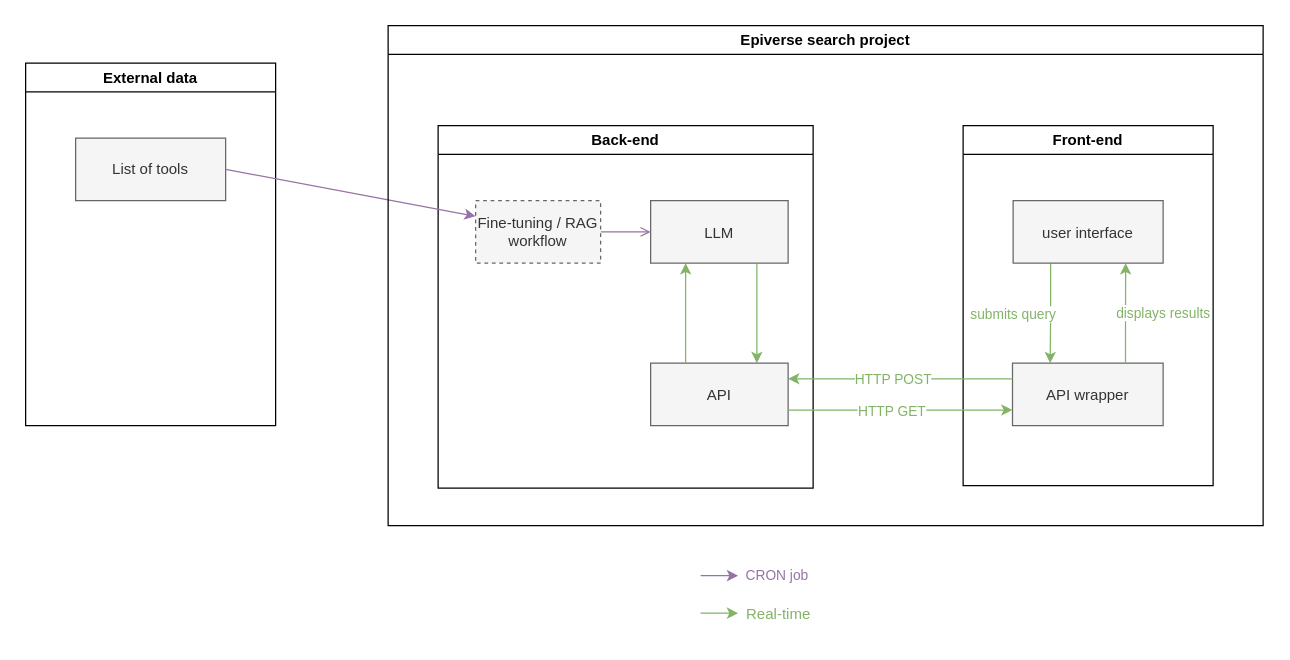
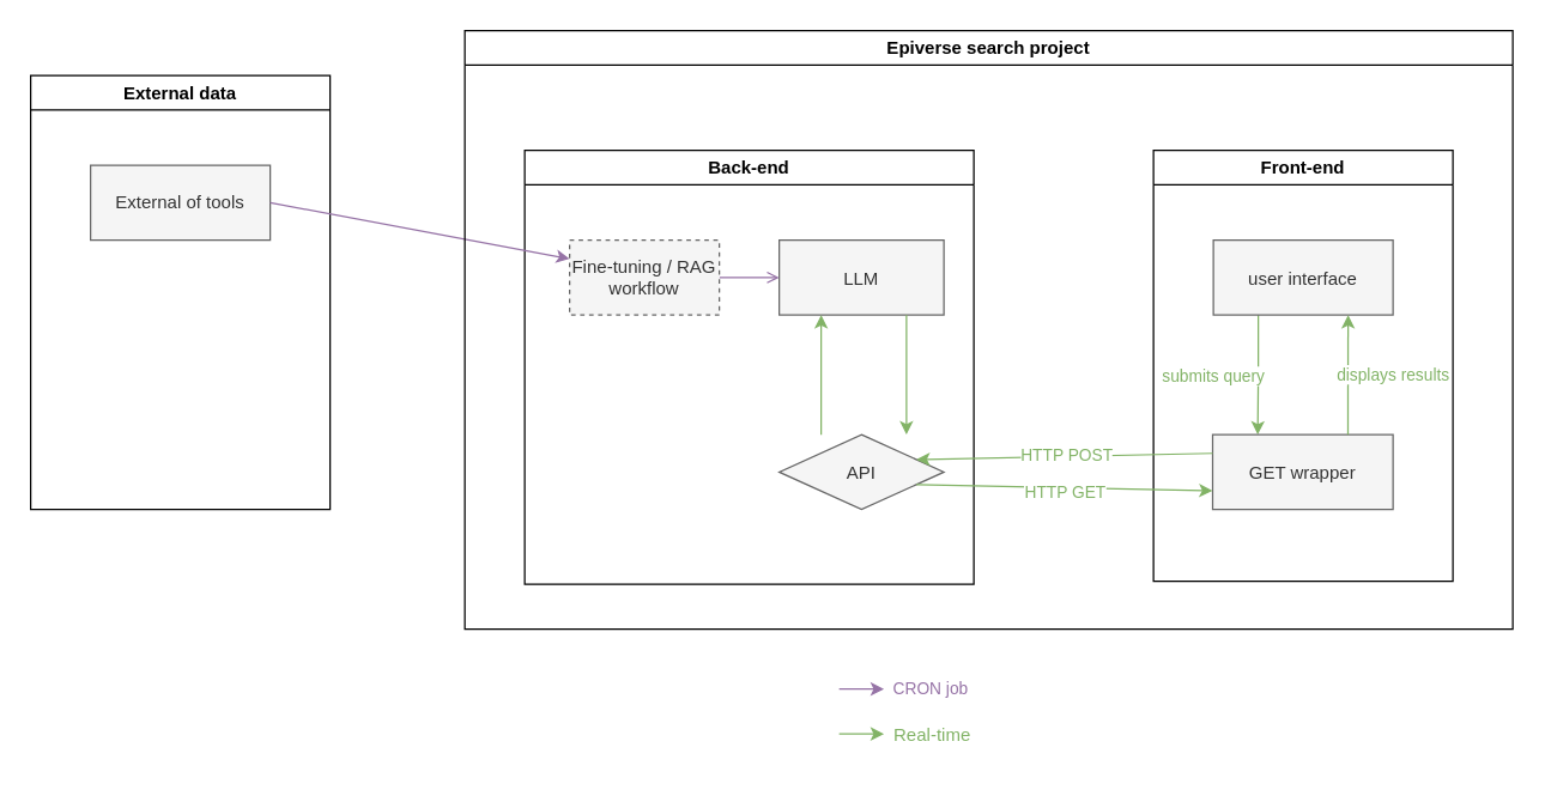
  <mxCell id="0" />
  <mxCell id="1" parent="0" />
  <mxCell id="2" value="Back-end" style="swimlane;whiteSpace=wrap" parent="1" vertex="1"><mxGeometry x="350" y="100" width="300" height="290" as="geometry" /></mxCell>
  <mxCell id="3" value="LLM" style="fillColor=#f5f5f5;strokeColor=#666666;fontColor=#333333;" parent="2" vertex="1"><mxGeometry x="170" y="60" width="110" height="50" as="geometry" /></mxCell>
  <mxCell id="4" value="" style="edgeStyle=orthogonalEdgeStyle;rounded=0;orthogonalLoop=1;jettySize=auto;html=1;exitX=0.5;exitY=1;exitDx=0;exitDy=0;entryX=0.5;entryY=0;entryDx=0;entryDy=0;fillColor=#d5e8d4;strokeColor=#82b366;" edge="1" parent="2"><mxGeometry relative="1" as="geometry"><mxPoint x="255" y="110" as="sourcePoint" /><mxPoint x="255" y="190" as="targetPoint" /></mxGeometry></mxCell>
- <mxCell id="5" value="API" style="fillColor=#f5f5f5;strokeColor=#666666;fontColor=#333333;" parent="2" vertex="1"><mxGeometry x="170" y="190" width="110" height="50" as="geometry" /></mxCell>
+ <mxCell id="5" value="API" style="rhombus;fillColor=#f5f5f5;strokeColor=#666666;fontColor=#333333;" parent="2" vertex="1"><mxGeometry x="170" y="190" width="110" height="50" as="geometry" /></mxCell>
  <mxCell id="6" style="edgeStyle=orthogonalEdgeStyle;rounded=0;orthogonalLoop=1;jettySize=auto;html=1;entryX=0;entryY=0.5;entryDx=0;entryDy=0;fillColor=#e1d5e7;strokeColor=#9673a6;endArrow=open;" edge="1" parent="2" source="7" target="3"><mxGeometry relative="1" as="geometry" /></mxCell>
  <mxCell id="7" value="Fine-tuning / RAG workflow" style="rounded=0;whiteSpace=wrap;html=1;fillColor=#f5f5f5;fontColor=#333333;strokeColor=#666666;dashed=1;" vertex="1" parent="2"><mxGeometry x="30" y="60" width="100" height="50" as="geometry" /></mxCell>
  <mxCell id="8" value="" style="edgeStyle=orthogonalEdgeStyle;rounded=0;orthogonalLoop=1;jettySize=auto;html=1;fillColor=#d5e8d4;strokeColor=#82b366;" edge="1" parent="2"><mxGeometry relative="1" as="geometry"><mxPoint x="198" y="190" as="sourcePoint" /><mxPoint x="198" y="110" as="targetPoint" /></mxGeometry></mxCell>
  <mxCell id="9" value="Front-end" style="swimlane;whiteSpace=wrap" parent="1" vertex="1"><mxGeometry x="770" y="100" width="200" height="288" as="geometry" /></mxCell>
  <mxCell id="10" value="&lt;font color=&quot;#82b366&quot;&gt;submits query&lt;/font&gt;" style="edgeStyle=orthogonalEdgeStyle;rounded=0;orthogonalLoop=1;jettySize=auto;html=1;exitX=0.25;exitY=1;exitDx=0;exitDy=0;entryX=0.25;entryY=0;entryDx=0;entryDy=0;strokeColor=#82B366;" edge="1" parent="9" source="11" target="12"><mxGeometry x="0.012" y="-30" relative="1" as="geometry"><mxPoint x="95" y="130" as="sourcePoint" /><mxPoint x="95" y="184" as="targetPoint" /><mxPoint as="offset" /></mxGeometry></mxCell>
  <mxCell id="11" value="user interface" style="fillColor=#f5f5f5;fontColor=#333333;strokeColor=#666666;" parent="9" vertex="1"><mxGeometry x="40" y="60" width="120" height="50" as="geometry" /></mxCell>
- <mxCell id="12" value="API wrapper" style="fillColor=#f5f5f5;fontColor=#333333;strokeColor=#666666;" vertex="1" parent="9"><mxGeometry x="39.5" y="190" width="120.5" height="50" as="geometry" /></mxCell>
+ <mxCell id="12" value="GET wrapper" style="fillColor=#f5f5f5;fontColor=#333333;strokeColor=#666666;" vertex="1" parent="9"><mxGeometry x="39.5" y="190" width="120.5" height="50" as="geometry" /></mxCell>
  <mxCell id="13" value="&lt;font color=&quot;#82b366&quot;&gt;displays results&lt;/font&gt;" style="endArrow=classic;html=1;rounded=0;exitX=0.75;exitY=0;exitDx=0;exitDy=0;entryX=0.75;entryY=1;entryDx=0;entryDy=0;strokeColor=#82B366;" edge="1" parent="9" source="12" target="11"><mxGeometry y="-30" width="50" height="50" relative="1" as="geometry"><mxPoint x="-140" y="210" as="sourcePoint" /><mxPoint x="-90" y="160" as="targetPoint" /><mxPoint as="offset" /></mxGeometry></mxCell>
  <mxCell id="14" value="" style="endArrow=classic;html=1;rounded=0;entryX=1;entryY=0.25;entryDx=0;entryDy=0;fillColor=#d5e8d4;strokeColor=#82B366;exitX=0;exitY=0.25;exitDx=0;exitDy=0;" edge="1" parent="1" source="12" target="5"><mxGeometry width="50" height="50" relative="1" as="geometry"><mxPoint x="840" y="300" as="sourcePoint" /><mxPoint x="610.33" y="310.02" as="targetPoint" /><Array as="points" /></mxGeometry></mxCell>
  <mxCell id="15" value="HTTP POST" style="edgeLabel;html=1;align=center;verticalAlign=middle;resizable=0;points=[];fontColor=#82B366;" vertex="1" connectable="0" parent="14"><mxGeometry x="-0.726" y="-1" relative="1" as="geometry"><mxPoint x="-71" y="1" as="offset" /></mxGeometry></mxCell>
  <mxCell id="16" value="" style="endArrow=classic;html=1;rounded=0;entryX=0;entryY=0.75;entryDx=0;entryDy=0;exitX=1;exitY=0.75;exitDx=0;exitDy=0;fillColor=#d5e8d4;strokeColor=#82b366;" edge="1" parent="1" source="5" target="12"><mxGeometry width="50" height="50" relative="1" as="geometry"><mxPoint x="610" y="330" as="sourcePoint" /><mxPoint x="990" y="330" as="targetPoint" /><Array as="points" /></mxGeometry></mxCell>
  <mxCell id="17" value="HTTP GET" style="edgeLabel;html=1;align=center;verticalAlign=middle;resizable=0;points=[];fontColor=#82B366;" vertex="1" connectable="0" parent="16"><mxGeometry x="0.841" relative="1" as="geometry"><mxPoint x="-83" y="1" as="offset" /></mxGeometry></mxCell>
  <mxCell id="18" value="External data" style="swimlane;whiteSpace=wrap;html=1;" vertex="1" parent="1"><mxGeometry x="20" y="50" width="200" height="290" as="geometry" /></mxCell>
- <mxCell id="19" value="List of tools" style="rounded=0;whiteSpace=wrap;html=1;fillColor=#f5f5f5;fontColor=#333333;strokeColor=#666666;" vertex="1" parent="18"><mxGeometry x="40" y="60" width="120" height="50" as="geometry" /></mxCell>
+ <mxCell id="19" value="External of tools" style="rounded=0;whiteSpace=wrap;html=1;fillColor=#f5f5f5;fontColor=#333333;strokeColor=#666666;" vertex="1" parent="18"><mxGeometry x="40" y="60" width="120" height="50" as="geometry" /></mxCell>
  <mxCell id="20" value="" style="endArrow=classic;html=1;rounded=0;exitX=1;exitY=0.5;exitDx=0;exitDy=0;fillColor=#e1d5e7;strokeColor=#9673A6;entryX=0;entryY=0.25;entryDx=0;entryDy=0;" edge="1" parent="1" source="19" target="7"><mxGeometry width="50" height="50" relative="1" as="geometry"><mxPoint x="340" y="270" as="sourcePoint" /><mxPoint x="380" y="180" as="targetPoint" /></mxGeometry></mxCell>
  <mxCell id="21" value="CRON job" style="edgeLabel;html=1;align=center;verticalAlign=middle;resizable=0;points=[];fontColor=#9673A6;" vertex="1" connectable="0" parent="20"><mxGeometry x="-0.024" y="-2" relative="1" as="geometry"><mxPoint x="344" y="304" as="offset" /></mxGeometry></mxCell>
  <mxCell id="22" value="" style="endArrow=classic;html=1;rounded=0;strokeColor=#82B366;" edge="1" parent="1"><mxGeometry width="50" height="50" relative="1" as="geometry"><mxPoint x="560" y="490" as="sourcePoint" /><mxPoint x="590" y="490" as="targetPoint" /></mxGeometry></mxCell>
  <mxCell id="23" value="Real-time" style="text;html=1;align=center;verticalAlign=middle;resizable=0;points=[];autosize=1;strokeColor=none;fillColor=none;fontColor=#82B366;" vertex="1" parent="1"><mxGeometry x="587" y="476" width="70" height="30" as="geometry" /></mxCell>
  <mxCell id="24" value="" style="endArrow=classic;html=1;rounded=0;fillColor=#e1d5e7;strokeColor=#9673A6;" edge="1" parent="1"><mxGeometry width="50" height="50" relative="1" as="geometry"><mxPoint x="560" y="460" as="sourcePoint" /><mxPoint x="590" y="460" as="targetPoint" /></mxGeometry></mxCell>
  <mxCell id="25" value="Epiverse search project" style="swimlane;whiteSpace=wrap;html=1;" vertex="1" parent="1"><mxGeometry x="310" y="20" width="700" height="400" as="geometry" /></mxCell>
